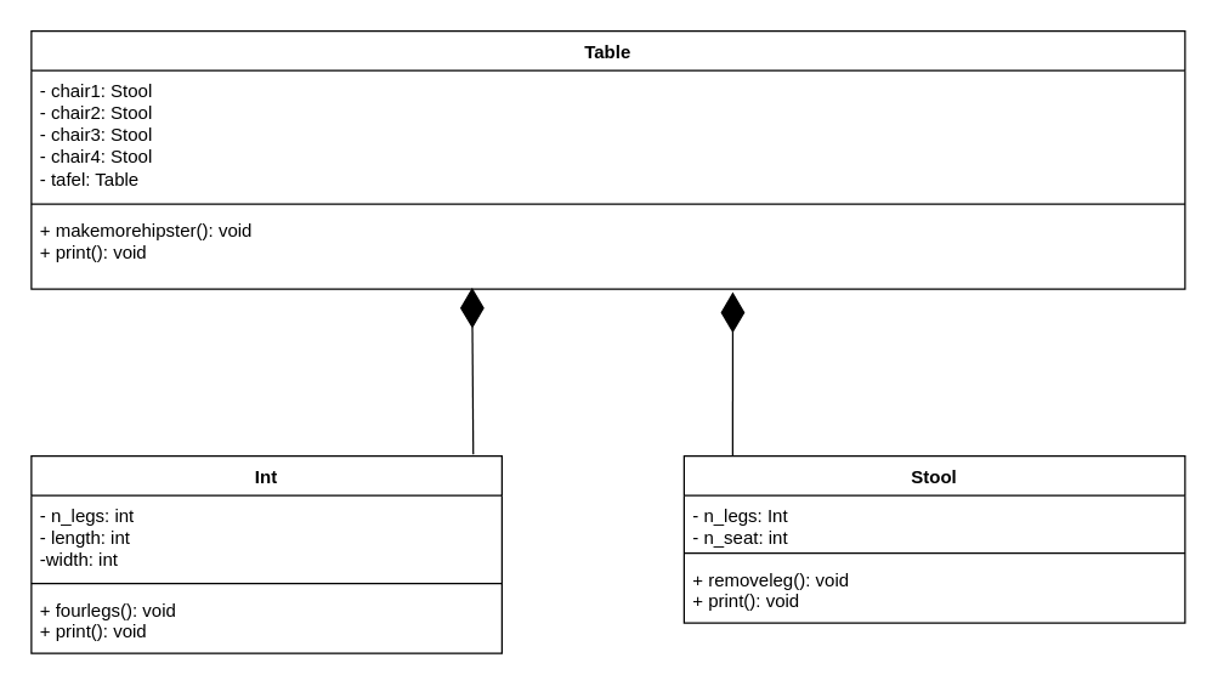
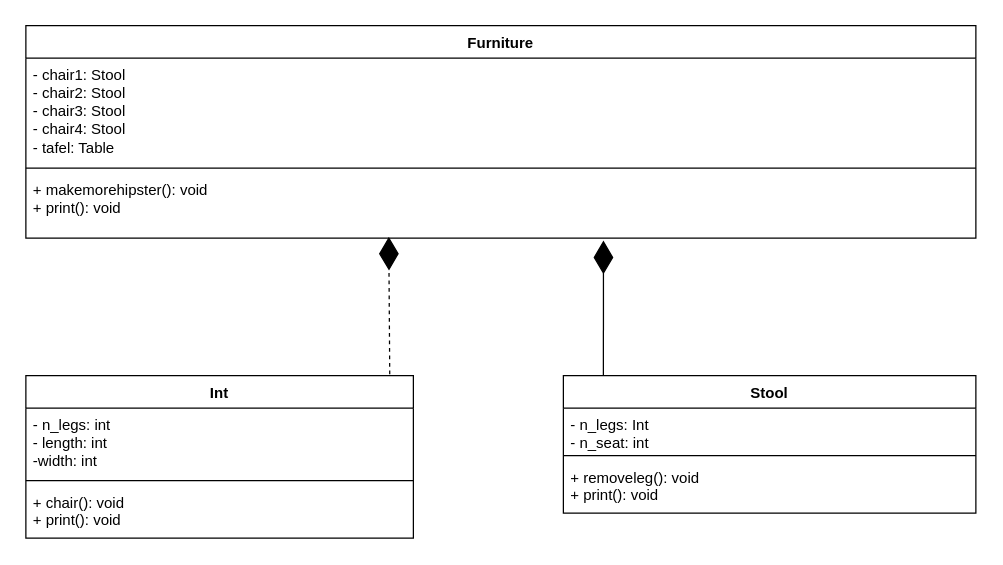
  <mxCell id="0" />
  <mxCell id="1" parent="0" />
- <mxCell id="2" value="Table" style="swimlane;fontStyle=1;align=center;verticalAlign=top;childLayout=stackLayout;horizontal=1;startSize=26;horizontalStack=0;resizeParent=1;resizeParentMax=0;resizeLast=0;collapsible=1;marginBottom=0;whiteSpace=wrap;html=1;" vertex="1" parent="1"><mxGeometry x="20" y="20" width="760" height="170" as="geometry" /></mxCell>
+ <mxCell id="2" value="Furniture" style="swimlane;fontStyle=1;align=center;verticalAlign=top;childLayout=stackLayout;horizontal=1;startSize=26;horizontalStack=0;resizeParent=1;resizeParentMax=0;resizeLast=0;collapsible=1;marginBottom=0;whiteSpace=wrap;html=1;" vertex="1" parent="1"><mxGeometry x="20" y="20" width="760" height="170" as="geometry" /></mxCell>
  <mxCell id="3" value="- chair1: Stool&lt;br&gt;- chair2: Stool&lt;br&gt;- chair3: Stool&lt;br&gt;- chair4: Stool&lt;br&gt;- tafel: Table" style="text;strokeColor=none;fillColor=none;align=left;verticalAlign=top;spacingLeft=4;spacingRight=4;overflow=hidden;rotatable=0;points=[[0,0.5],[1,0.5]];portConstraint=eastwest;whiteSpace=wrap;html=1;" vertex="1" parent="2"><mxGeometry y="26" width="760" height="84" as="geometry" /></mxCell>
  <mxCell id="4" value="" style="line;strokeWidth=1;fillColor=none;align=left;verticalAlign=middle;spacingTop=-1;spacingLeft=3;spacingRight=3;rotatable=0;labelPosition=right;points=[];portConstraint=eastwest;strokeColor=inherit;" vertex="1" parent="2"><mxGeometry y="110" width="760" height="8" as="geometry" /></mxCell>
  <mxCell id="5" value="+ makemorehipster(): void&lt;br&gt;+ print(): void" style="text;strokeColor=none;fillColor=none;align=left;verticalAlign=top;spacingLeft=4;spacingRight=4;overflow=hidden;rotatable=0;points=[[0,0.5],[1,0.5]];portConstraint=eastwest;whiteSpace=wrap;html=1;" vertex="1" parent="2"><mxGeometry y="118" width="760" height="52" as="geometry" /></mxCell>
  <mxCell id="6" value="Int" style="swimlane;fontStyle=1;align=center;verticalAlign=top;childLayout=stackLayout;horizontal=1;startSize=26;horizontalStack=0;resizeParent=1;resizeParentMax=0;resizeLast=0;collapsible=1;marginBottom=0;whiteSpace=wrap;html=1;" vertex="1" parent="1"><mxGeometry x="20" y="300" width="310" height="130" as="geometry" /></mxCell>
  <mxCell id="7" value="- n_legs: int&lt;br&gt;- length: int&lt;br&gt;-width: int" style="text;strokeColor=none;fillColor=none;align=left;verticalAlign=top;spacingLeft=4;spacingRight=4;overflow=hidden;rotatable=0;points=[[0,0.5],[1,0.5]];portConstraint=eastwest;whiteSpace=wrap;html=1;" vertex="1" parent="6"><mxGeometry y="26" width="310" height="54" as="geometry" /></mxCell>
  <mxCell id="8" value="" style="line;strokeWidth=1;fillColor=none;align=left;verticalAlign=middle;spacingTop=-1;spacingLeft=3;spacingRight=3;rotatable=0;labelPosition=right;points=[];portConstraint=eastwest;strokeColor=inherit;" vertex="1" parent="6"><mxGeometry y="80" width="310" height="8" as="geometry" /></mxCell>
- <mxCell id="9" value="+ fourlegs(): void&lt;br&gt;+ print(): void" style="text;strokeColor=none;fillColor=none;align=left;verticalAlign=top;spacingLeft=4;spacingRight=4;overflow=hidden;rotatable=0;points=[[0,0.5],[1,0.5]];portConstraint=eastwest;whiteSpace=wrap;html=1;" vertex="1" parent="6"><mxGeometry y="88" width="310" height="42" as="geometry" /></mxCell>
+ <mxCell id="9" value="+ chair(): void&lt;br&gt;+ print(): void" style="text;strokeColor=none;fillColor=none;align=left;verticalAlign=top;spacingLeft=4;spacingRight=4;overflow=hidden;rotatable=0;points=[[0,0.5],[1,0.5]];portConstraint=eastwest;whiteSpace=wrap;html=1;" vertex="1" parent="6"><mxGeometry y="88" width="310" height="42" as="geometry" /></mxCell>
  <mxCell id="10" value="Stool" style="swimlane;fontStyle=1;align=center;verticalAlign=top;childLayout=stackLayout;horizontal=1;startSize=26;horizontalStack=0;resizeParent=1;resizeParentMax=0;resizeLast=0;collapsible=1;marginBottom=0;whiteSpace=wrap;html=1;" vertex="1" parent="1"><mxGeometry x="450" y="300" width="330" height="110" as="geometry" /></mxCell>
  <mxCell id="11" value="- n_legs: Int&lt;br&gt;- n_seat: int" style="text;strokeColor=none;fillColor=none;align=left;verticalAlign=top;spacingLeft=4;spacingRight=4;overflow=hidden;rotatable=0;points=[[0,0.5],[1,0.5]];portConstraint=eastwest;whiteSpace=wrap;html=1;" vertex="1" parent="10"><mxGeometry y="26" width="330" height="34" as="geometry" /></mxCell>
  <mxCell id="12" value="" style="line;strokeWidth=1;fillColor=none;align=left;verticalAlign=middle;spacingTop=-1;spacingLeft=3;spacingRight=3;rotatable=0;labelPosition=right;points=[];portConstraint=eastwest;strokeColor=inherit;" vertex="1" parent="10"><mxGeometry y="60" width="330" height="8" as="geometry" /></mxCell>
  <mxCell id="13" value="+ removeleg(): void&lt;br&gt;+ print(): void" style="text;strokeColor=none;fillColor=none;align=left;verticalAlign=top;spacingLeft=4;spacingRight=4;overflow=hidden;rotatable=0;points=[[0,0.5],[1,0.5]];portConstraint=eastwest;whiteSpace=wrap;html=1;" vertex="1" parent="10"><mxGeometry y="68" width="330" height="42" as="geometry" /></mxCell>
- <mxCell id="14" value="" style="endArrow=diamondThin;endFill=1;endSize=24;html=1;rounded=0;entryX=0.382;entryY=0.981;entryDx=0;entryDy=0;entryPerimeter=0;exitX=0.939;exitY=-0.008;exitDx=0;exitDy=0;exitPerimeter=0;" edge="1" parent="1" source="6" target="5"><mxGeometry width="160" relative="1" as="geometry"><mxPoint x="310" y="270" as="sourcePoint" /><mxPoint x="470" y="270" as="targetPoint" /></mxGeometry></mxCell>
+ <mxCell id="14" value="" style="endArrow=diamondThin;endFill=1;endSize=24;html=1;rounded=0;entryX=0.382;entryY=0.981;entryDx=0;entryDy=0;entryPerimeter=0;exitX=0.939;exitY=-0.008;exitDx=0;exitDy=0;exitPerimeter=0;dashed=1;" edge="1" parent="1" source="6" target="5"><mxGeometry width="160" relative="1" as="geometry"><mxPoint x="310" y="270" as="sourcePoint" /><mxPoint x="470" y="270" as="targetPoint" /></mxGeometry></mxCell>
  <mxCell id="15" value="" style="endArrow=diamondThin;endFill=1;endSize=24;html=1;rounded=0;entryX=0.608;entryY=1.038;entryDx=0;entryDy=0;entryPerimeter=0;" edge="1" parent="1" target="5"><mxGeometry width="160" relative="1" as="geometry"><mxPoint x="482" y="300" as="sourcePoint" /><mxPoint x="320" y="199" as="targetPoint" /></mxGeometry></mxCell>
